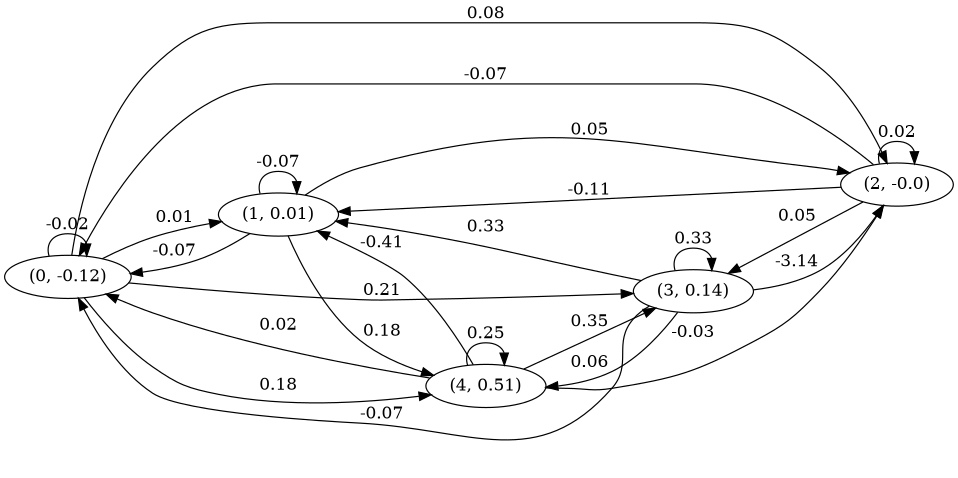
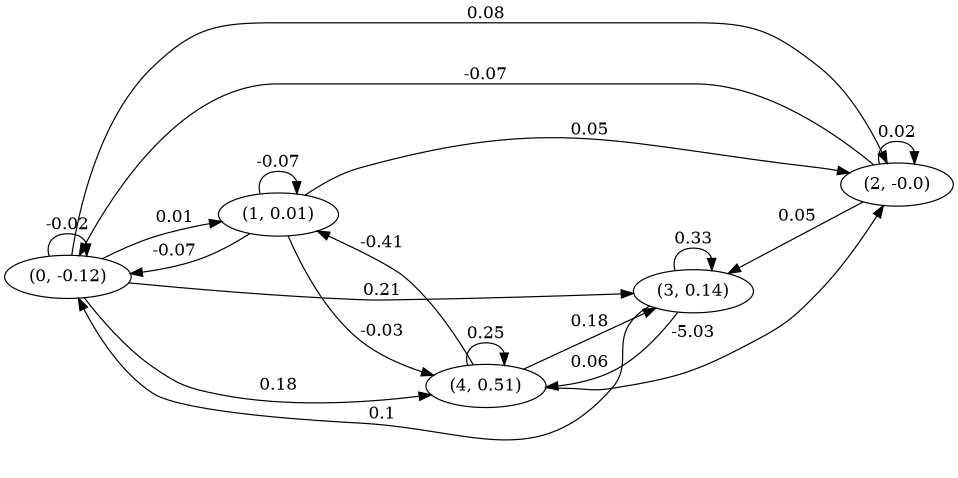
  digraph {
    rankdir=LR
    n1 [label="(0, -0.12)"]
    n2 [label="(1, 0.01)"]
    n3 [label="(2, -0.0)"]
    n4 [label="(3, 0.14)"]
    n5 [label="(4, 0.51)"]
    n1 -> n1 [label=-0.02]
    n1 -> n2 [label=0.01]
    n1 -> n3 [label=0.08]
    n1 -> n4 [label=0.21]
    n1 -> n5 [label=0.18]
    n2 -> n1 [label=-0.07]
    n2 -> n2 [label=-0.07]
    n2 -> n3 [label=0.05]
-   n2 -> n5 [label=0.18]
+   n2 -> n5 [label=-0.03]
    n3 -> n1 [label=-0.07]
-   n3 -> n2 [label=-0.11]
    n3 -> n3 [label=0.02]
    n3 -> n4 [label=0.05]
-   n4 -> n1 [label=-0.07]
-   n4 -> n2 [label=0.33]
-   n4 -> n3 [label=-3.14]
+   n4 -> n1 [label=0.1]
    n4 -> n4 [label=0.33]
    n4 -> n5 [label=0.06]
-   n5 -> n1 [label=0.02]
    n5 -> n2 [label=-0.41]
-   n5 -> n3 [label=-0.03]
-   n5 -> n4 [label=0.35]
+   n5 -> n3 [label=-5.03]
+   n5 -> n4 [label=0.18]
    n5 -> n5 [label=0.25]
  }
